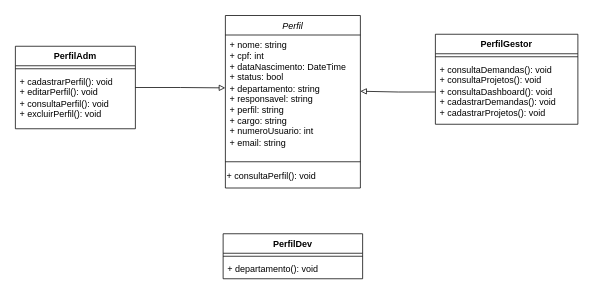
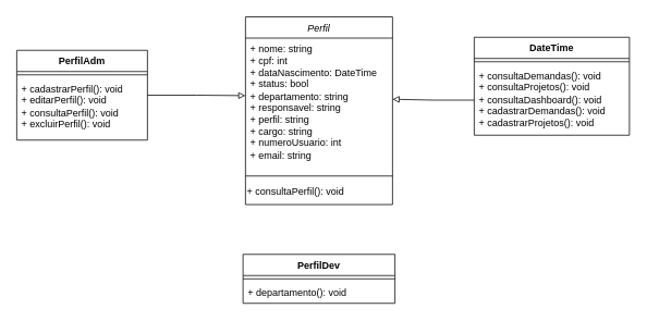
  <mxCell id="0" />
  <mxCell id="1" parent="0" />
  <mxCell id="2" value="PerfilAdm" style="swimlane;fontStyle=1;align=center;verticalAlign=top;childLayout=stackLayout;horizontal=1;startSize=26;horizontalStack=0;resizeParent=1;resizeParentMax=0;resizeLast=0;collapsible=1;marginBottom=0;whiteSpace=wrap;html=1;" parent="1" vertex="1"><mxGeometry x="20" y="61" width="160" height="110" as="geometry" /></mxCell>
  <mxCell id="3" value="" style="line;strokeWidth=1;fillColor=none;align=left;verticalAlign=middle;spacingTop=-1;spacingLeft=3;spacingRight=3;rotatable=0;labelPosition=right;points=[];portConstraint=eastwest;strokeColor=inherit;" parent="2" vertex="1"><mxGeometry y="26" width="160" height="8" as="geometry" /></mxCell>
  <mxCell id="4" value="+ cadastrarPerfil(): void&lt;br style=&quot;border-color: var(--border-color);&quot;&gt;+ editarPerfil(): void&lt;br style=&quot;border-color: var(--border-color);&quot;&gt;+ consultaPerfil(): void&lt;br&gt;+ excluirPerfil(): void" style="text;strokeColor=none;fillColor=none;align=left;verticalAlign=top;spacingLeft=4;spacingRight=4;overflow=hidden;rotatable=0;points=[[0,0.5],[1,0.5]];portConstraint=eastwest;whiteSpace=wrap;html=1;" parent="2" vertex="1"><mxGeometry y="34" width="160" height="76" as="geometry" /></mxCell>
  <mxCell id="5" value="PerfilDev" style="swimlane;fontStyle=1;align=center;verticalAlign=top;childLayout=stackLayout;horizontal=1;startSize=26;horizontalStack=0;resizeParent=1;resizeParentMax=0;resizeLast=0;collapsible=1;marginBottom=0;whiteSpace=wrap;html=1;" parent="1" vertex="1"><mxGeometry x="297" y="311" width="186" height="60" as="geometry" /></mxCell>
  <mxCell id="6" value="" style="line;strokeWidth=1;fillColor=none;align=left;verticalAlign=middle;spacingTop=-1;spacingLeft=3;spacingRight=3;rotatable=0;labelPosition=right;points=[];portConstraint=eastwest;strokeColor=inherit;" parent="5" vertex="1"><mxGeometry y="26" width="186" height="8" as="geometry" /></mxCell>
  <mxCell id="7" value="+ departamento(): void" style="text;strokeColor=none;fillColor=none;align=left;verticalAlign=top;spacingLeft=4;spacingRight=4;overflow=hidden;rotatable=0;points=[[0,0.5],[1,0.5]];portConstraint=eastwest;whiteSpace=wrap;html=1;" parent="5" vertex="1"><mxGeometry y="34" width="186" height="26" as="geometry" /></mxCell>
- <mxCell id="8" value="PerfilGestor" style="swimlane;fontStyle=1;align=center;verticalAlign=top;childLayout=stackLayout;horizontal=1;startSize=26;horizontalStack=0;resizeParent=1;resizeParentMax=0;resizeLast=0;collapsible=1;marginBottom=0;whiteSpace=wrap;html=1;" parent="1" vertex="1"><mxGeometry x="580" y="45" width="190" height="120" as="geometry"><mxRectangle x="610" y="484" width="110" height="30" as="alternateBounds" /></mxGeometry></mxCell>
+ <mxCell id="8" value="DateTime" style="swimlane;fontStyle=1;align=center;verticalAlign=top;childLayout=stackLayout;horizontal=1;startSize=26;horizontalStack=0;resizeParent=1;resizeParentMax=0;resizeLast=0;collapsible=1;marginBottom=0;whiteSpace=wrap;html=1;" parent="1" vertex="1"><mxGeometry x="580" y="45" width="190" height="120" as="geometry"><mxRectangle x="610" y="484" width="110" height="30" as="alternateBounds" /></mxGeometry></mxCell>
  <mxCell id="9" value="" style="line;strokeWidth=1;fillColor=none;align=left;verticalAlign=middle;spacingTop=-1;spacingLeft=3;spacingRight=3;rotatable=0;labelPosition=right;points=[];portConstraint=eastwest;strokeColor=inherit;" parent="8" vertex="1"><mxGeometry y="26" width="190" height="8" as="geometry" /></mxCell>
  <mxCell id="10" value="+ consultaDemandas(): void&lt;br&gt;+ consultaProjetos(): void&lt;br&gt;+ consultaDashboard(): void&lt;br style=&quot;border-color: var(--border-color);&quot;&gt;+ cadastrarDemandas(): void&lt;br&gt;+ cadastrarProjetos(): void" style="text;strokeColor=none;fillColor=none;align=left;verticalAlign=top;spacingLeft=4;spacingRight=4;overflow=hidden;rotatable=0;points=[[0,0.5],[1,0.5]];portConstraint=eastwest;whiteSpace=wrap;html=1;" parent="8" vertex="1"><mxGeometry y="34" width="190" height="86" as="geometry" /></mxCell>
  <mxCell id="11" value="&lt;i style=&quot;font-weight: normal;&quot;&gt;Perfil&lt;/i&gt;" style="swimlane;fontStyle=1;align=center;verticalAlign=top;childLayout=stackLayout;horizontal=1;startSize=26;horizontalStack=0;resizeParent=1;resizeParentMax=0;resizeLast=0;collapsible=1;marginBottom=0;whiteSpace=wrap;html=1;" parent="1" vertex="1"><mxGeometry x="300" y="20" width="180" height="230" as="geometry" /></mxCell>
  <mxCell id="12" value="+ nome: string&lt;br style=&quot;border-color: var(--border-color);&quot;&gt;+ cpf: int&lt;br style=&quot;border-color: var(--border-color);&quot;&gt;+ dataNascimento: DateTime&lt;br&gt;+ status: bool&lt;br&gt;+ departamento: string&lt;br&gt;+ responsavel: string&lt;br style=&quot;border-color: var(--border-color);&quot;&gt;+ perfil: string&lt;br style=&quot;border-color: var(--border-color);&quot;&gt;+ cargo: string&lt;br style=&quot;border-color: var(--border-color);&quot;&gt;+ numeroUsuario: int&lt;br style=&quot;border-color: var(--border-color);&quot;&gt;+ email: string&lt;br&gt;" style="text;strokeColor=none;fillColor=none;align=left;verticalAlign=top;spacingLeft=4;spacingRight=4;overflow=hidden;rotatable=0;points=[[0,0.5],[1,0.5]];portConstraint=eastwest;whiteSpace=wrap;html=1;" parent="11" vertex="1"><mxGeometry y="26" width="180" height="164" as="geometry" /></mxCell>
  <mxCell id="13" value="" style="line;strokeWidth=1;fillColor=none;align=left;verticalAlign=middle;spacingTop=-1;spacingLeft=3;spacingRight=3;rotatable=0;labelPosition=right;points=[];portConstraint=eastwest;strokeColor=inherit;" parent="11" vertex="1"><mxGeometry y="190" width="180" height="10" as="geometry" /></mxCell>
  <mxCell id="14" value="+ consultaPerfil(): void" style="text;whiteSpace=wrap;html=1;" vertex="1" parent="11"><mxGeometry y="200" width="180" height="30" as="geometry" /></mxCell>
  <mxCell id="15" style="edgeStyle=orthogonalEdgeStyle;rounded=0;orthogonalLoop=1;jettySize=auto;html=1;exitX=0;exitY=0.5;exitDx=0;exitDy=0;endArrow=block;endFill=0;" parent="1" source="10" edge="1"><mxGeometry relative="1" as="geometry"><mxPoint x="480" y="121" as="targetPoint" /></mxGeometry></mxCell>
  <mxCell id="16" style="edgeStyle=orthogonalEdgeStyle;rounded=0;orthogonalLoop=1;jettySize=auto;html=1;entryX=-0.001;entryY=0.43;entryDx=0;entryDy=0;entryPerimeter=0;endArrow=block;endFill=0;" edge="1" parent="1" source="2" target="12"><mxGeometry relative="1" as="geometry"><Array as="points" /></mxGeometry></mxCell>
